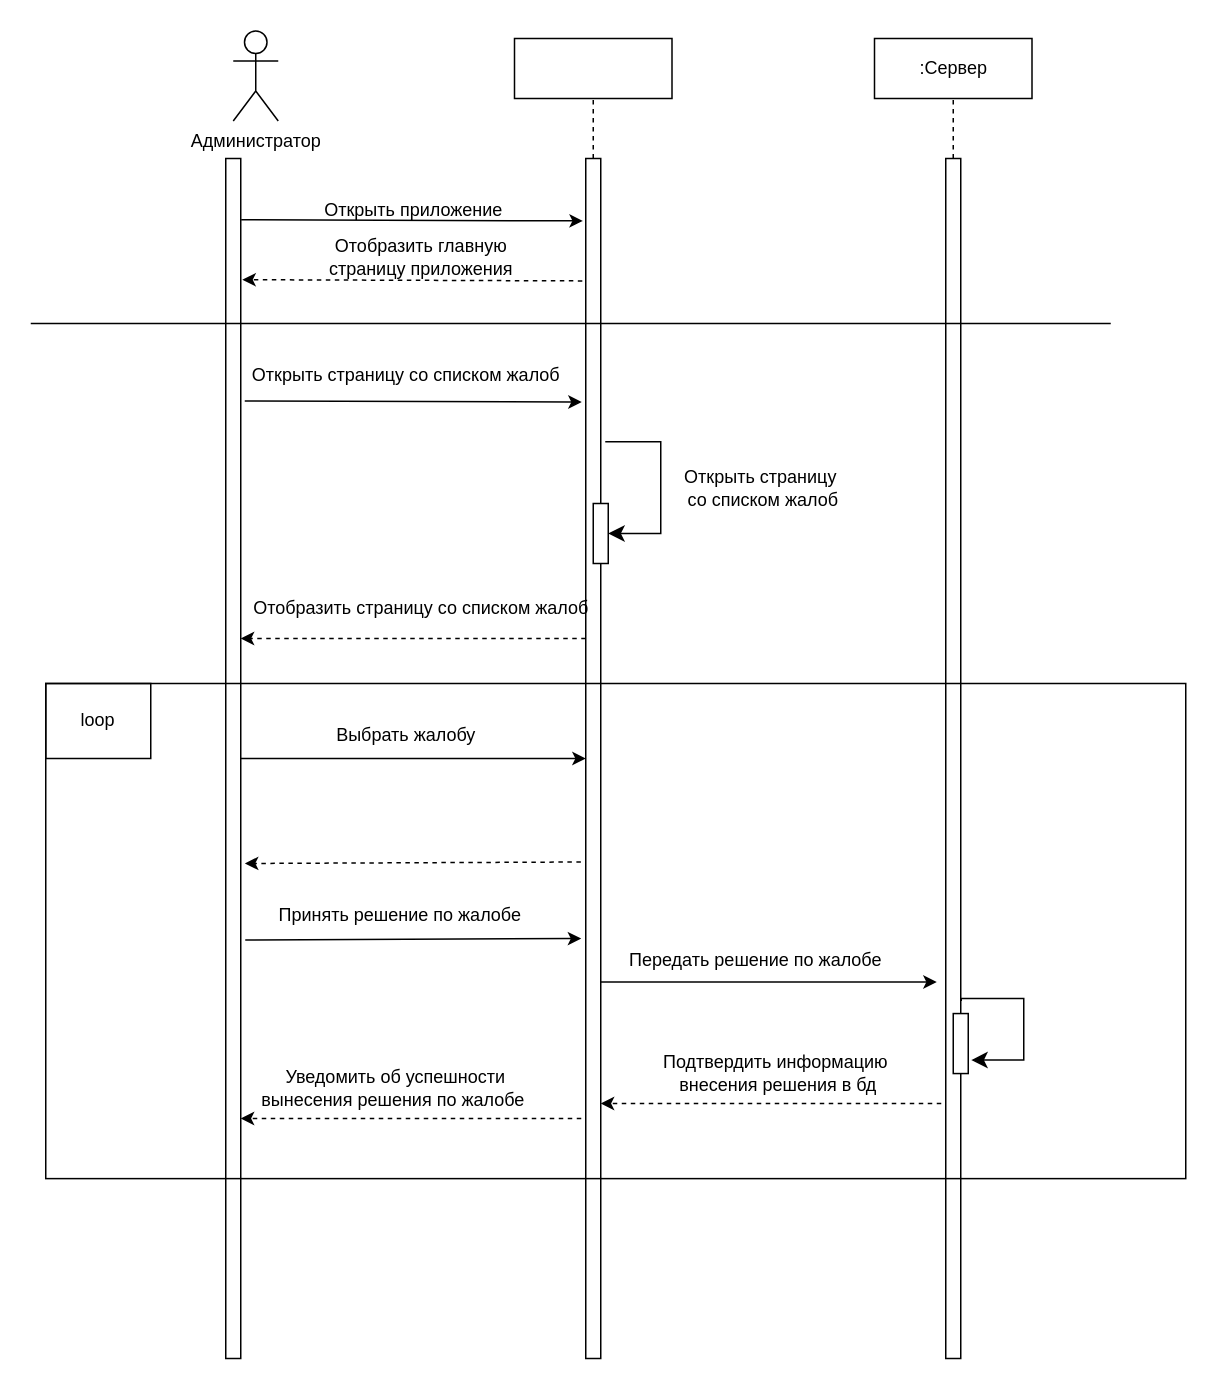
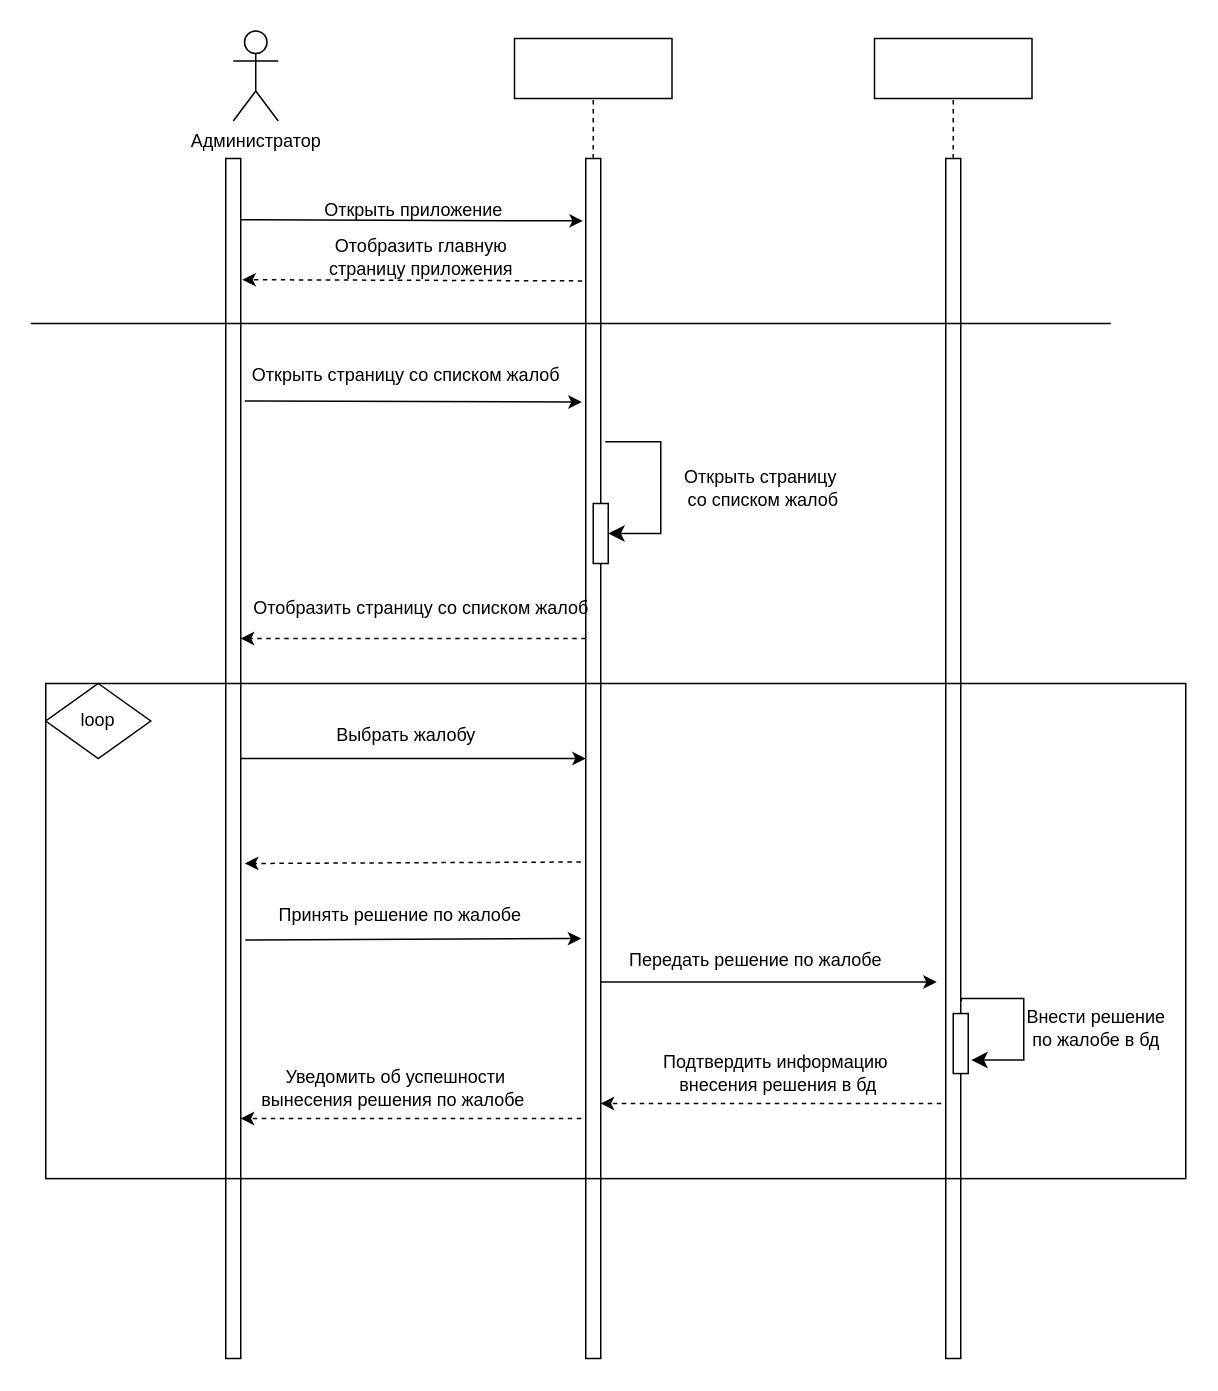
  <mxCell id="0" />
  <mxCell id="1" parent="0" />
  <mxCell id="2" value="" style="rounded=0;whiteSpace=wrap;html=1;" vertex="1" parent="1"><mxGeometry x="150" y="105" width="10" height="800" as="geometry" /></mxCell>
  <mxCell id="3" value="" style="rounded=0;whiteSpace=wrap;html=1;" vertex="1" parent="1"><mxGeometry x="390" y="105" width="10" height="800" as="geometry" /></mxCell>
  <mxCell id="4" value="" style="rounded=0;whiteSpace=wrap;html=1;" vertex="1" parent="1"><mxGeometry x="630" y="105" width="10" height="800" as="geometry" /></mxCell>
  <mxCell id="5" value="Администратор" style="shape=umlActor;verticalLabelPosition=bottom;verticalAlign=top;html=1;outlineConnect=0;" vertex="1" parent="1"><mxGeometry x="155" y="20" width="30" height="60" as="geometry" /></mxCell>
  <mxCell id="6" value="" style="group" vertex="1" connectable="0" parent="1"><mxGeometry x="342.5" y="25" width="105" height="40" as="geometry" /></mxCell>
  <mxCell id="7" value="" style="rounded=0;whiteSpace=wrap;html=1;" vertex="1" parent="6"><mxGeometry width="105" height="40" as="geometry" /></mxCell>
  <mxCell id="8" value="" style="group" vertex="1" connectable="0" parent="1"><mxGeometry x="582.5" y="25" width="105" height="40" as="geometry" /></mxCell>
  <mxCell id="9" value="" style="rounded=0;whiteSpace=wrap;html=1;" vertex="1" parent="8"><mxGeometry width="105" height="40" as="geometry" /></mxCell>
- <mxCell id="10" value=":Сервер" style="text;html=1;align=center;verticalAlign=middle;resizable=0;points=[];autosize=1;strokeColor=none;fillColor=none;" vertex="1" parent="8"><mxGeometry x="17.5" y="5" width="70" height="30" as="geometry" /></mxCell>
  <mxCell id="11" value="" style="endArrow=none;dashed=1;html=1;rounded=0;entryX=0.5;entryY=1;entryDx=0;entryDy=0;exitX=0.5;exitY=0;exitDx=0;exitDy=0;" edge="1" parent="1" source="3" target="7"><mxGeometry width="50" height="50" relative="1" as="geometry"><mxPoint x="460" y="155" as="sourcePoint" /><mxPoint x="510" y="105" as="targetPoint" /></mxGeometry></mxCell>
  <mxCell id="12" value="" style="endArrow=none;dashed=1;html=1;rounded=0;entryX=0.5;entryY=1;entryDx=0;entryDy=0;exitX=0.5;exitY=0;exitDx=0;exitDy=0;" edge="1" parent="1" source="4" target="9"><mxGeometry width="50" height="50" relative="1" as="geometry"><mxPoint x="405" y="115" as="sourcePoint" /><mxPoint x="405" y="75" as="targetPoint" /></mxGeometry></mxCell>
  <mxCell id="13" value="" style="group" vertex="1" connectable="0" parent="1"><mxGeometry x="205" y="125" width="140" height="30" as="geometry" /></mxCell>
  <mxCell id="14" value="" style="endArrow=classic;html=1;rounded=0;exitX=1.029;exitY=0.051;exitDx=0;exitDy=0;exitPerimeter=0;entryX=-0.19;entryY=0.052;entryDx=0;entryDy=0;entryPerimeter=0;" edge="1" parent="13" source="2" target="3"><mxGeometry width="50" height="50" relative="1" as="geometry"><mxPoint x="-5" y="80" as="sourcePoint" /><mxPoint x="45" y="30" as="targetPoint" /></mxGeometry></mxCell>
  <mxCell id="15" value="Открыть приложение" style="text;html=1;align=center;verticalAlign=middle;resizable=0;points=[];autosize=1;strokeColor=none;fillColor=none;" vertex="1" parent="13"><mxGeometry width="140" height="30" as="geometry" /></mxCell>
  <mxCell id="16" value="" style="endArrow=none;html=1;rounded=0;" edge="1" parent="1"><mxGeometry width="50" height="50" relative="1" as="geometry"><mxPoint y="215" as="sourcePoint" x="20" /><mxPoint x="740" y="215" as="targetPoint" /></mxGeometry></mxCell>
  <mxCell id="17" value="" style="group" vertex="1" connectable="0" parent="1"><mxGeometry x="205" y="230" width="180" height="40" as="geometry" /></mxCell>
  <mxCell id="18" value="" style="endArrow=classic;html=1;rounded=0;exitX=1.267;exitY=0.202;exitDx=0;exitDy=0;exitPerimeter=0;entryX=-0.267;entryY=0.203;entryDx=0;entryDy=0;entryPerimeter=0;" edge="1" parent="17" source="2" target="3"><mxGeometry width="50" height="50" relative="1" as="geometry"><mxPoint x="55" y="105" as="sourcePoint" /><mxPoint x="105" y="55" as="targetPoint" /></mxGeometry></mxCell>
  <mxCell id="19" value="Открыть страницу со списком жалоб" style="text;html=1;align=center;verticalAlign=middle;resizable=0;points=[];autosize=1;strokeColor=none;fillColor=none;" vertex="1" parent="17"><mxGeometry x="-50" y="5" width="230" height="30" as="geometry" /></mxCell>
  <mxCell id="20" value="" style="group" vertex="1" connectable="0" parent="1"><mxGeometry x="205" y="151" width="150" height="40" as="geometry" /></mxCell>
  <mxCell id="21" value="" style="endArrow=classic;html=1;rounded=0;entryX=1.105;entryY=0.101;entryDx=0;entryDy=0;entryPerimeter=0;exitX=-0.229;exitY=0.102;exitDx=0;exitDy=0;exitPerimeter=0;dashed=1;" edge="1" parent="20" source="3" target="2"><mxGeometry width="50" height="50" relative="1" as="geometry"><mxPoint x="90" y="74" as="sourcePoint" /><mxPoint x="140" y="24" as="targetPoint" /></mxGeometry></mxCell>
  <mxCell id="22" value="Отобразить главную&lt;div&gt;страницу приложения&lt;/div&gt;" style="text;html=1;align=center;verticalAlign=middle;resizable=0;points=[];autosize=1;strokeColor=none;fillColor=none;" vertex="1" parent="20"><mxGeometry width="150" height="40" as="geometry" /></mxCell>
  <mxCell id="23" value="" style="group" vertex="1" connectable="0" parent="1"><mxGeometry x="205" y="385" width="200" height="40" as="geometry" /></mxCell>
  <mxCell id="24" value="" style="group" vertex="1" connectable="0" parent="23"><mxGeometry width="200" height="40" as="geometry" /></mxCell>
  <mxCell id="25" value="Отобразить страницу со списком жалоб" style="text;html=1;align=center;verticalAlign=middle;resizable=0;points=[];autosize=1;strokeColor=none;fillColor=none;" vertex="1" parent="24"><mxGeometry x="-50" y="5" width="250" height="30" as="geometry" /></mxCell>
  <mxCell id="26" value="" style="endArrow=classic;html=1;rounded=0;entryX=1;entryY=0.25;entryDx=0;entryDy=0;exitX=0;exitY=0.25;exitDx=0;exitDy=0;dashed=1;" edge="1" parent="1"><mxGeometry width="50" height="50" relative="1" as="geometry"><mxPoint x="390" y="425" as="sourcePoint" /><mxPoint x="160" y="425" as="targetPoint" /></mxGeometry></mxCell>
  <mxCell id="27" value="" style="rounded=0;whiteSpace=wrap;html=1;" vertex="1" parent="1"><mxGeometry x="395" y="335" width="10" height="40" as="geometry" /></mxCell>
  <mxCell id="28" value="" style="edgeStyle=segmentEdgeStyle;endArrow=classic;html=1;curved=0;rounded=0;endSize=8;startSize=8;sourcePerimeterSpacing=0;targetPerimeterSpacing=0;exitX=1.3;exitY=0.236;exitDx=0;exitDy=0;exitPerimeter=0;entryX=1;entryY=0.5;entryDx=0;entryDy=0;" edge="1" parent="1" source="3" target="27"><mxGeometry width="100" relative="1" as="geometry"><mxPoint x="390" y="285" as="sourcePoint" /><mxPoint x="410" y="355" as="targetPoint" /><Array as="points"><mxPoint x="440" y="294" /><mxPoint x="440" y="355" /></Array></mxGeometry></mxCell>
  <mxCell id="29" value="Открыть страницу&amp;nbsp;&lt;div&gt;со списком жалоб&lt;br&gt;&lt;/div&gt;" style="text;html=1;align=center;verticalAlign=middle;resizable=0;points=[];autosize=1;strokeColor=none;fillColor=none;" vertex="1" parent="1"><mxGeometry x="442.5" y="305" width="130" height="40" as="geometry" /></mxCell>
  <mxCell id="30" value="" style="endArrow=classic;html=1;rounded=0;exitX=1;exitY=0.5;exitDx=0;exitDy=0;entryX=0;entryY=0.5;entryDx=0;entryDy=0;" edge="1" parent="1" source="2" target="3"><mxGeometry width="50" height="50" relative="1" as="geometry"><mxPoint x="220" y="515" as="sourcePoint" /><mxPoint x="270" y="465" as="targetPoint" /></mxGeometry></mxCell>
  <mxCell id="31" value="Выбрать жалобу" style="text;html=1;align=center;verticalAlign=middle;resizable=0;points=[];autosize=1;strokeColor=none;fillColor=none;" vertex="1" parent="1"><mxGeometry x="210" y="475" width="120" height="30" as="geometry" /></mxCell>
  <mxCell id="32" value="" style="rounded=0;whiteSpace=wrap;html=1;" vertex="1" parent="1"><mxGeometry x="635" y="675.04" width="10" height="40" as="geometry" /></mxCell>
  <mxCell id="33" value="" style="edgeStyle=segmentEdgeStyle;endArrow=classic;html=1;curved=0;rounded=0;endSize=8;startSize=8;sourcePerimeterSpacing=0;targetPerimeterSpacing=0;entryX=1;entryY=0.5;entryDx=0;entryDy=0;exitX=1.033;exitY=0.577;exitDx=0;exitDy=0;exitPerimeter=0;" edge="1" parent="1"><mxGeometry width="100" relative="1" as="geometry"><mxPoint x="640.33" y="666.64" as="sourcePoint" /><mxPoint x="647" y="706.04" as="targetPoint" /><Array as="points"><mxPoint x="640" y="665.04" /><mxPoint x="682" y="665.04" /><mxPoint x="682" y="706.04" /></Array></mxGeometry></mxCell>
+ <mxCell id="34" value="Внести&lt;span style=&quot;background-color: initial;&quot;&gt;&amp;nbsp;решение&lt;/span&gt;&lt;div&gt;&lt;span style=&quot;background-color: initial;&quot;&gt;по жалобе в бд&lt;/span&gt;&lt;/div&gt;" style="text;html=1;align=center;verticalAlign=middle;resizable=0;points=[];autosize=1;strokeColor=none;fillColor=none;" vertex="1" parent="1"><mxGeometry x="670" y="665" width="120" height="40" as="geometry" /></mxCell>
  <mxCell id="35" value="" style="endArrow=classic;html=1;rounded=0;exitX=-0.3;exitY=0.8;exitDx=0;exitDy=0;exitPerimeter=0;dashed=1;" edge="1" parent="1" source="3"><mxGeometry width="50" height="50" relative="1" as="geometry"><mxPoint x="280" y="795" as="sourcePoint" /><mxPoint x="160" y="745" as="targetPoint" /></mxGeometry></mxCell>
  <mxCell id="36" value="" style="endArrow=classic;html=1;rounded=0;exitX=-0.367;exitY=0.668;exitDx=0;exitDy=0;exitPerimeter=0;entryX=1.167;entryY=0.669;entryDx=0;entryDy=0;entryPerimeter=0;dashed=1;" edge="1" parent="1"><mxGeometry width="50" height="50" relative="1" as="geometry"><mxPoint x="386.75" y="574" as="sourcePoint" /><mxPoint x="162.75" y="575" as="targetPoint" /></mxGeometry></mxCell>
  <mxCell id="37" value="Принять решение по жалобе" style="text;html=1;align=center;verticalAlign=middle;resizable=0;points=[];autosize=1;strokeColor=none;fillColor=none;" vertex="1" parent="1"><mxGeometry x="171" y="595" width="190" height="30" as="geometry" /></mxCell>
  <mxCell id="38" value="" style="edgeStyle=none;orthogonalLoop=1;jettySize=auto;html=1;rounded=0;exitX=1.176;exitY=0.901;exitDx=0;exitDy=0;exitPerimeter=0;entryX=-0.424;entryY=0.9;entryDx=0;entryDy=0;entryPerimeter=0;" edge="1" parent="1"><mxGeometry width="100" relative="1" as="geometry"><mxPoint x="163" y="626" as="sourcePoint" /><mxPoint x="387" y="625" as="targetPoint" /><Array as="points" /></mxGeometry></mxCell>
  <mxCell id="39" value="Передать решение по жалобе" style="text;html=1;align=center;verticalAlign=middle;resizable=0;points=[];autosize=1;strokeColor=none;fillColor=none;" vertex="1" parent="1"><mxGeometry x="408" y="625" width="190" height="30" as="geometry" /></mxCell>
  <mxCell id="40" value="" style="endArrow=classic;html=1;rounded=0;exitX=1.167;exitY=0.549;exitDx=0;exitDy=0;exitPerimeter=0;entryX=-0.367;entryY=0.549;entryDx=0;entryDy=0;entryPerimeter=0;" edge="1" parent="1"><mxGeometry width="50" height="50" relative="1" as="geometry"><mxPoint x="400" y="654" as="sourcePoint" /><mxPoint x="624" y="654" as="targetPoint" /></mxGeometry></mxCell>
  <mxCell id="41" value="" style="endArrow=classic;html=1;rounded=0;exitX=-0.3;exitY=0.8;exitDx=0;exitDy=0;exitPerimeter=0;dashed=1;" edge="1" parent="1"><mxGeometry width="50" height="50" relative="1" as="geometry"><mxPoint x="627" y="735" as="sourcePoint" /><mxPoint x="400" y="735" as="targetPoint" /></mxGeometry></mxCell>
  <mxCell id="42" value="Подтвердить информацию&amp;nbsp;&lt;div&gt;внесения решения в бд&lt;/div&gt;" style="text;html=1;align=center;verticalAlign=middle;resizable=0;points=[];autosize=1;strokeColor=none;fillColor=none;" vertex="1" parent="1"><mxGeometry x="432.5" y="695" width="170" height="40" as="geometry" /></mxCell>
  <mxCell id="43" value="" style="group" vertex="1" connectable="0" parent="1"><mxGeometry x="187.5" y="705" width="175" height="40" as="geometry" /></mxCell>
  <mxCell id="44" value="Уведомить об успешности&lt;div&gt;&lt;span style=&quot;background-color: initial;&quot;&gt;вынесения решения по жалобе&amp;nbsp;&lt;/span&gt;&lt;span style=&quot;background-color: initial; color: rgba(0, 0, 0, 0); font-family: monospace; font-size: 0px; text-align: start;&quot;&gt;%3CmxGraphModel%3E%3Croot%3E%3CmxCell%20id%3D%220%22%2F%3E%3CmxCell%20id%3D%221%22%20parent%3D%220%22%2F%3E%3CmxCell%20id%3D%222%22%20value%3D%22%D0%A3%D0%B2%D0%B5%D0%B4%D0%BE%D0%BC%D0%B8%D1%82%D1%8C%20%D0%BE%D0%B1%26amp%3Bnbsp%3B%26lt%3Bspan%20style%3D%26quot%3Bbackground-color%3A%20initial%3B%26quot%3B%26gt%3B%D1%83%D1%81%D0%BF%D0%B5%D1%88%D0%BD%D0%BE%D0%BC%26lt%3B%2Fspan%26gt%3B%26lt%3Bdiv%26gt%3B%26lt%3Bspan%20style%3D%26quot%3Bbackground-color%3A%20initial%3B%26quot%3B%26gt%3B%D0%B8%D0%B7%D0%BC%D0%B5%D0%BD%D0%B5%D0%BD%D0%B8%D0%B8%20%D0%B4%D0%BE%D0%BC%D0%B0%D1%88%D0%BD%D0%B5%D0%B3%D0%BE%20%D0%B7%D0%B0%D0%B4%D0%B0%D0%BD%D0%B8%D1%8F%26lt%3B%2Fspan%26gt%3B%26lt%3B%2Fdiv%26gt%3B%22%20style%3D%22text%3Bhtml%3D1%3Balign%3Dcenter%3BverticalAlign%3Dmiddle%3Bresizable%3D0%3Bpoints%3D%5B%5D%3Bautosize%3D1%3BstrokeColor%3Dnone%3BfillColor%3Dnone%3B%22%20vertex%3D%221%22%20parent%3D%221%22%3E%3CmxGeometry%20x%3D%22-559%22%20y%3D%223135%22%20width%3D%22200%22%20height%3D%2240%22%20as%3D%22geometry%22%2F%3E%3C%2FmxCell%3E%3C%2Froot%3E%3C%2FmxGraphModel%3E&lt;/span&gt;&lt;span style=&quot;background-color: initial; color: rgba(0, 0, 0, 0); font-family: monospace; font-size: 0px; text-align: start;&quot;&gt;%3CmxGraphModel%3E%3Croot%3E%3CmxCell%20id%3D%220%22%2F%3E%3CmxCell%20id%3D%221%22%20parent%3D%220%22%2F%3E%3CmxCell%20id%3D%222%22%20value%3D%22%D0%A3%D0%B2%D0%B5%D0%B4%D0%BE%D0%BC%D0%B8%D1%82%D1%8C%20%D0%BE%D0%B1%26amp%3Bnbsp%3B%26lt%3Bspan%20style%3D%26quot%3Bbackground-color%3A%20initial%3B%26quot%3B%26gt%3B%D1%83%D1%81%D0%BF%D0%B5%D1%88%D0%BD%D0%BE%D0%BC%26lt%3B%2Fspan%26gt%3B%26lt%3Bdiv%26gt%3B%26lt%3Bspan%20style%3D%26quot%3Bbackground-color%3A%20initial%3B%26quot%3B%26gt%3B%D0%B8%D0%B7%D0%BC%D0%B5%D0%BD%D0%B5%D0%BD%D0%B8%D0%B8%20%D0%B4%D0%BE%D0%BC%D0%B0%D1%88%D0%BD%D0%B5%D0%B3%D0%BE%20%D0%B7%D0%B0%D0%B4%D0%B0%D0%BD%D0%B8%D1%8F%26lt%3B%2Fspan%26gt%3B%26lt%3B%2Fdiv%26gt%3B%22%20style%3D%22text%3Bhtml%3D1%3Balign%3Dcenter%3BverticalAlign%3Dmiddle%3Bresizable%3D0%3Bpoints%3D%5B%5D%3Bautosize%3D1%3BstrokeColor%3Dnone%3BfillColor%3Dnone%3B%22%20vertex%3D%221%22%20parent%3D%221%22%3E%3CmxGeometry%20x%3D%22-559%22%20y%3D%223135%22%20width%3D%22200%22%20height%3D%2240%22%20as%3D%22geometry%22%2F%3E%3C%2FmxCell%3E%3C%2Froot%3E%3C%2FmxGraphModel%3Eооб&amp;nbsp;&lt;/span&gt;&lt;/div&gt;" style="text;html=1;align=center;verticalAlign=middle;resizable=0;points=[];autosize=1;strokeColor=none;fillColor=none;" vertex="1" parent="43"><mxGeometry x="-25" width="200" height="40" as="geometry" /></mxCell>
  <mxCell id="45" value="" style="group" vertex="1" connectable="0" parent="1"><mxGeometry x="30" y="455" width="760" height="330.08" as="geometry" /></mxCell>
  <mxCell id="46" value="" style="group" vertex="1" connectable="0" parent="45"><mxGeometry width="760.0" height="330.08" as="geometry" /></mxCell>
  <mxCell id="47" value="" style="rounded=0;whiteSpace=wrap;html=1;fillColor=none;" vertex="1" parent="46"><mxGeometry width="760.0" height="330.08" as="geometry" /></mxCell>
- <mxCell id="48" value="loop" style="whiteSpace=wrap;html=1;fillColor=none;" vertex="1" parent="46"><mxGeometry width="70" height="50" as="geometry" /></mxCell>
+ <mxCell id="48" value="loop" style="rhombus;whiteSpace=wrap;html=1;fillColor=none;" vertex="1" parent="46"><mxGeometry width="70" height="50" as="geometry" /></mxCell>
